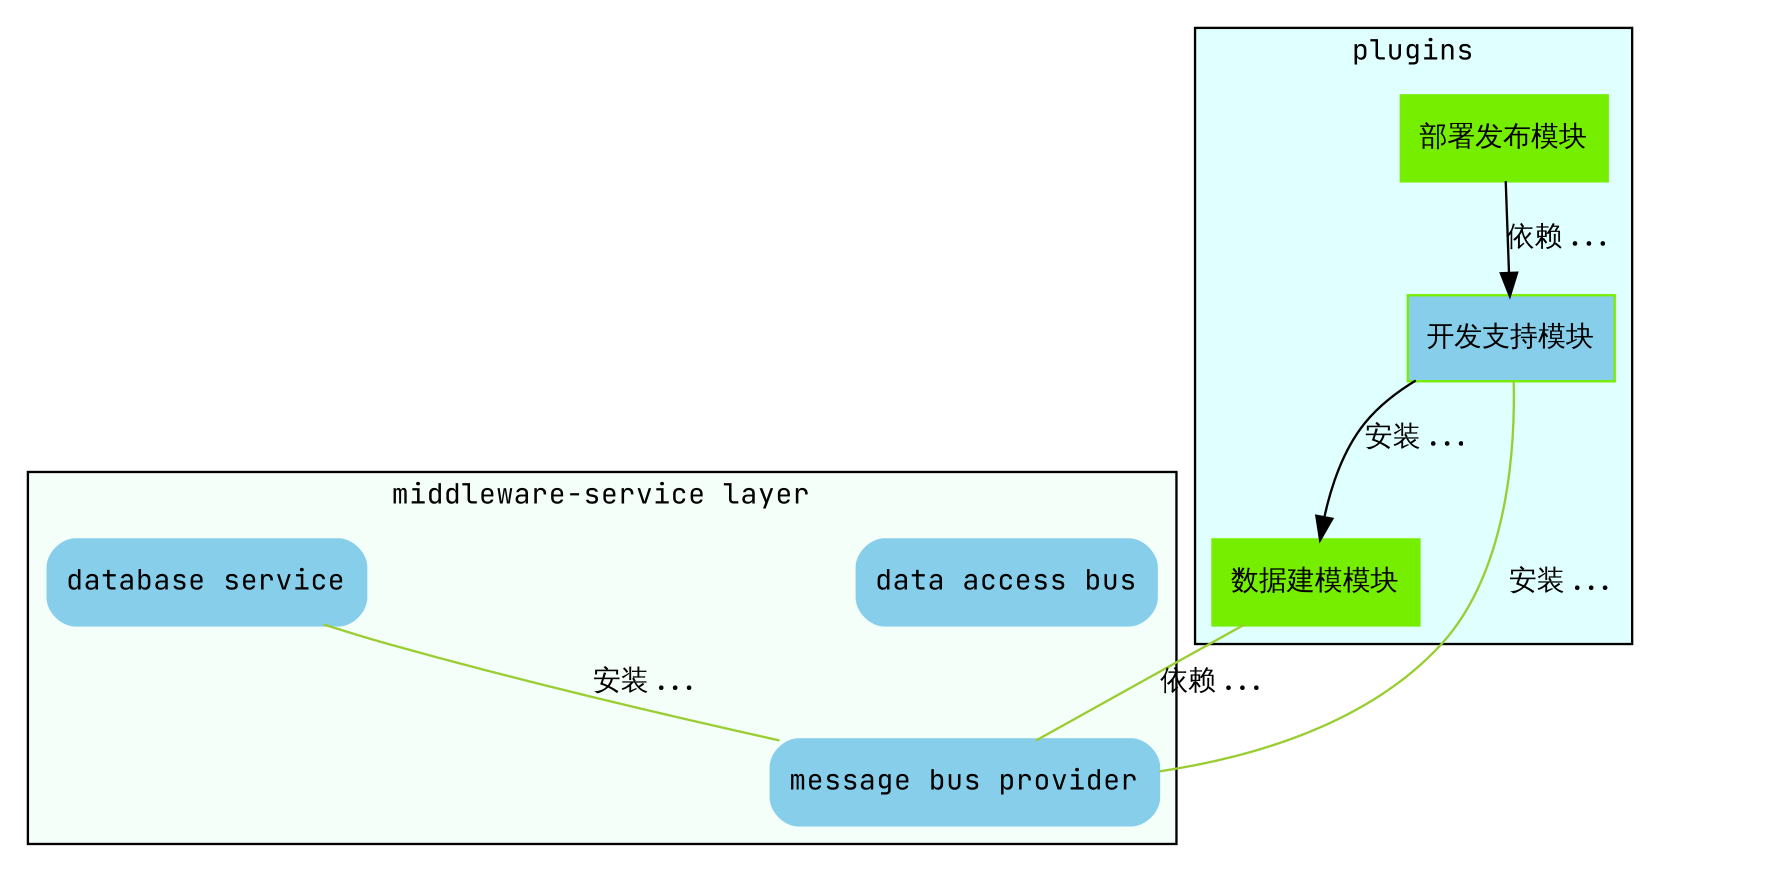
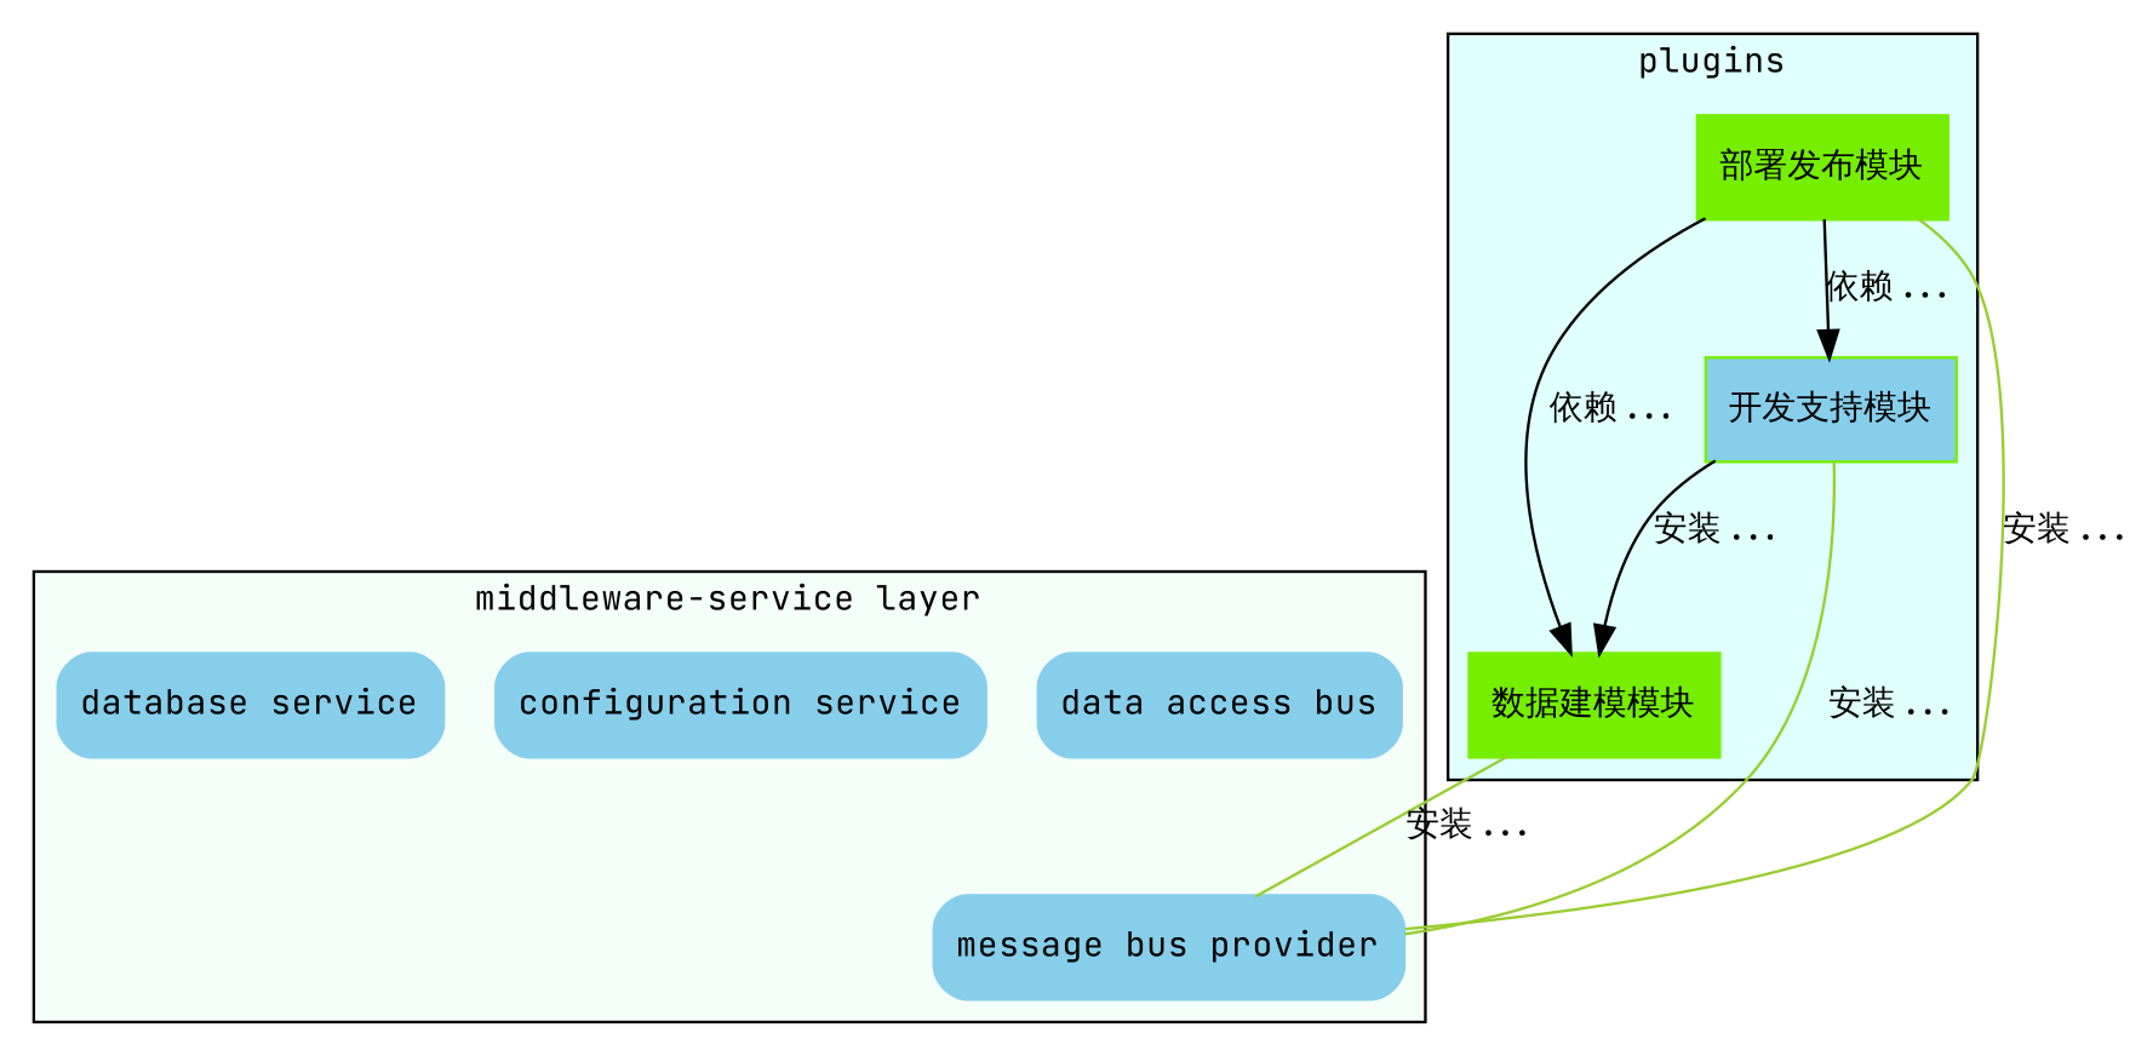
  digraph {
    fontname="JetBrains Mono"
    fontsize=12
    rankdir=TB
    node [color=skyblue fontname="JetBrains Mono" fontsize=12 shape=Mrecord style=filled]
    edge [fontname="JetBrains Mono" fontsize=12]
    n1 [label="data access bus"]
+   n2 [label="configuration service"]
    n3 [label="database service"]
    n4 [label="message bus provider"]
    n5 [color=chartreuse2 fillcolor=skyblue label="开发支持模块" shape=record]
    n6 [color=chartreuse2 label="数据建模模块" shape=record]
    n7 [color=chartreuse2 label="部署发布模块" shape=record]
    subgraph cluster_1 {
      bgcolor=mintcream
      label="middleware-service layer"
      n1
+     n2
      n3
      n4
    }
    subgraph cluster_2 {
      bgcolor=lightcyan
      label=plugins
      n5
      n6
      n7
    }
    n5 -> n4 [arrowhead=none color=yellowgreen label="安装..."]
    n5 -> n6 [label="安装..."]
-   n6 -> n4 [arrowhead=none color=yellowgreen label="依赖..."]
-   n3 -> n4 [arrowhead=none color=yellowgreen label="安装..."]
+   n6 -> n4 [arrowhead=none color=yellowgreen label="安装..."]
+   n7 -> n4 [arrowhead=none color=yellowgreen label="安装..."]
    n7 -> n5 [label="依赖..."]
+   n7 -> n6 [label="依赖..."]
  }
